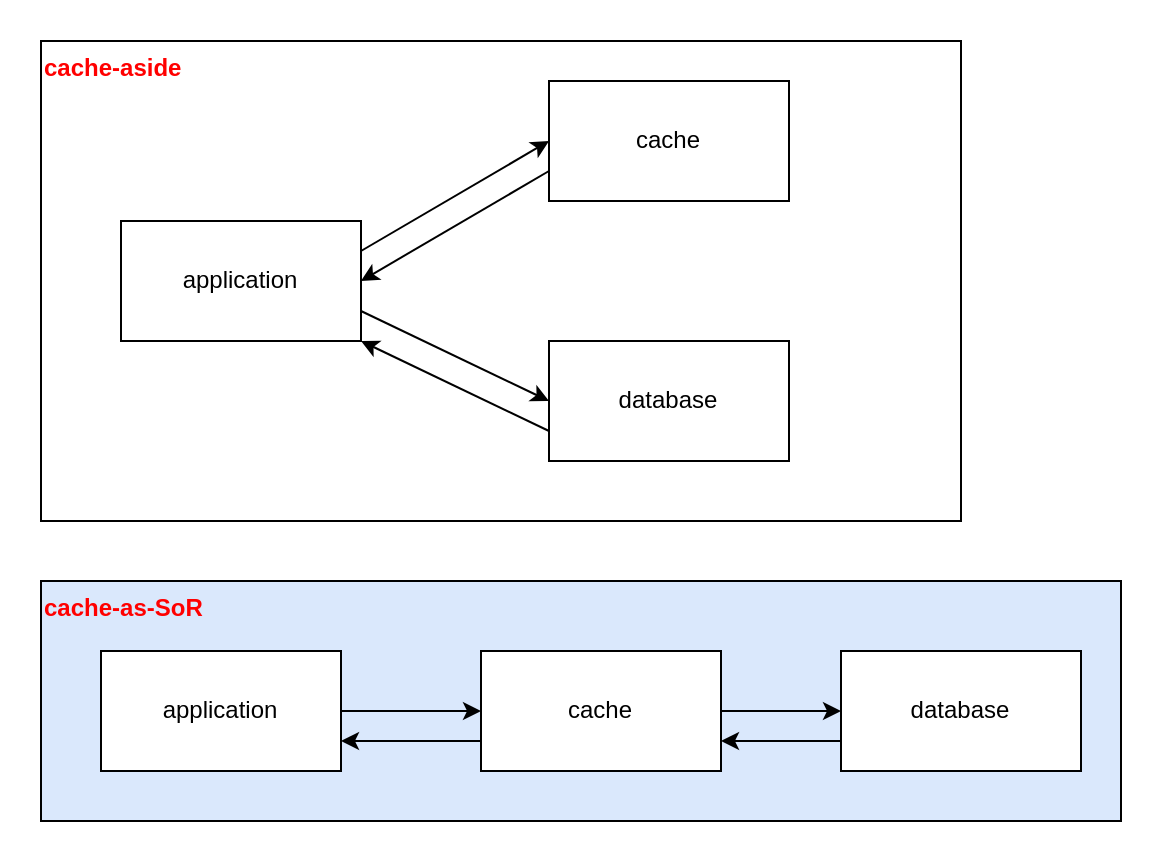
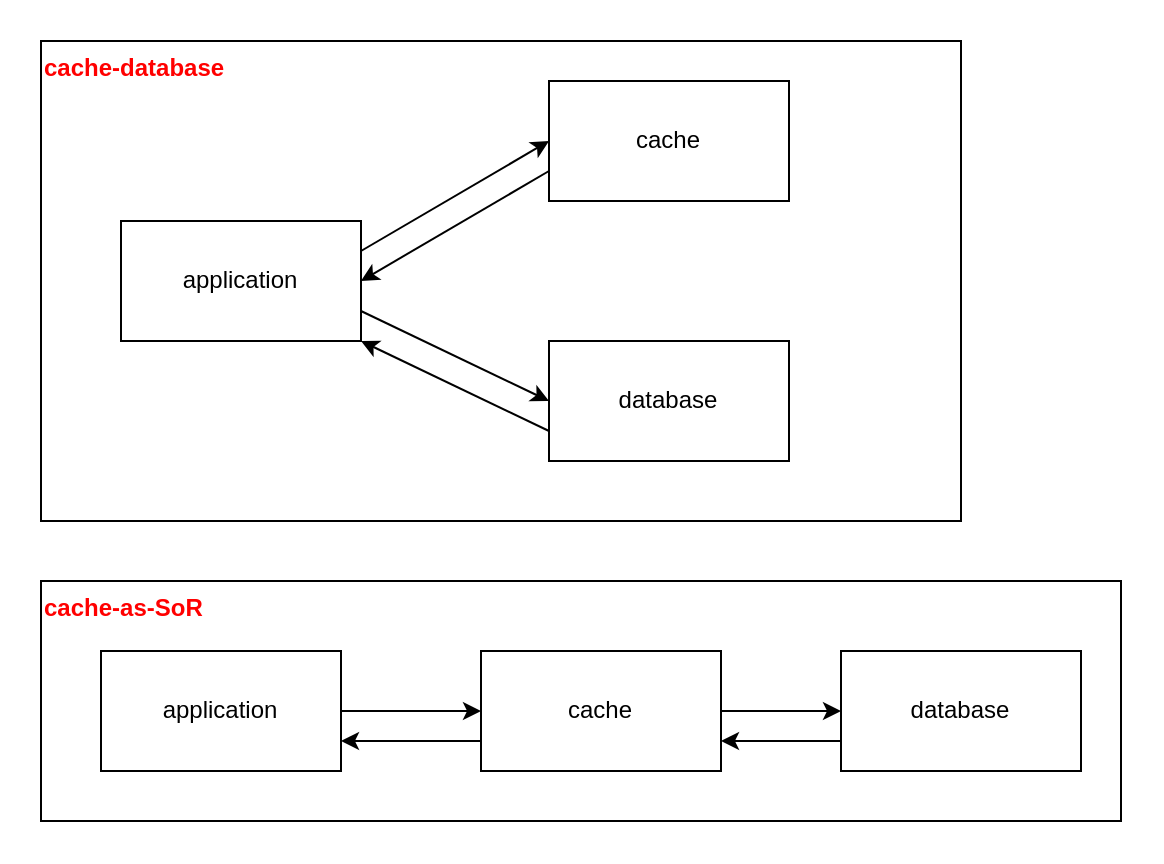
  <mxCell id="0" />
  <mxCell id="1" parent="0" />
- <mxCell id="2" value="&lt;b&gt;&lt;font color=&quot;#ff0000&quot;&gt;cache-aside&lt;/font&gt;&lt;/b&gt;" style="rounded=0;whiteSpace=wrap;html=1;align=left;verticalAlign=top;" parent="1" vertex="1"><mxGeometry x="20" y="20" width="460" height="240" as="geometry" /></mxCell>
+ <mxCell id="2" value="&lt;b&gt;&lt;font color=&quot;#ff0000&quot;&gt;cache-database&lt;/font&gt;&lt;/b&gt;" style="rounded=0;whiteSpace=wrap;html=1;align=left;verticalAlign=top;" parent="1" vertex="1"><mxGeometry x="20" y="20" width="460" height="240" as="geometry" /></mxCell>
  <mxCell id="3" style="rounded=0;orthogonalLoop=1;jettySize=auto;html=1;exitX=1;exitY=0.25;exitDx=0;exitDy=0;entryX=0;entryY=0.5;entryDx=0;entryDy=0;" parent="1" source="5" target="7" edge="1"><mxGeometry relative="1" as="geometry" /></mxCell>
  <mxCell id="4" style="edgeStyle=none;rounded=0;orthogonalLoop=1;jettySize=auto;html=1;exitX=1;exitY=0.75;exitDx=0;exitDy=0;entryX=0;entryY=0.5;entryDx=0;entryDy=0;" parent="1" source="5" target="9" edge="1"><mxGeometry relative="1" as="geometry" /></mxCell>
  <mxCell id="5" value="application" style="rounded=0;whiteSpace=wrap;html=1;" parent="1" vertex="1"><mxGeometry x="60" y="110" width="120" height="60" as="geometry" /></mxCell>
  <mxCell id="6" style="edgeStyle=none;rounded=0;orthogonalLoop=1;jettySize=auto;html=1;exitX=0;exitY=0.75;exitDx=0;exitDy=0;entryX=1;entryY=0.5;entryDx=0;entryDy=0;" parent="1" source="7" target="5" edge="1"><mxGeometry relative="1" as="geometry" /></mxCell>
  <mxCell id="7" value="cache" style="rounded=0;whiteSpace=wrap;html=1;" parent="1" vertex="1"><mxGeometry x="274" y="40" width="120" height="60" as="geometry" /></mxCell>
  <mxCell id="8" style="edgeStyle=none;rounded=0;orthogonalLoop=1;jettySize=auto;html=1;exitX=0;exitY=0.75;exitDx=0;exitDy=0;entryX=1;entryY=1;entryDx=0;entryDy=0;" parent="1" source="9" target="5" edge="1"><mxGeometry relative="1" as="geometry" /></mxCell>
  <mxCell id="9" value="database" style="rounded=0;whiteSpace=wrap;html=1;" parent="1" vertex="1"><mxGeometry x="274" y="170" width="120" height="60" as="geometry" /></mxCell>
- <mxCell id="10" value="&lt;b&gt;&lt;font color=&quot;#ff0000&quot;&gt;cache-as-SoR&lt;/font&gt;&lt;/b&gt;" style="rounded=0;whiteSpace=wrap;html=1;align=left;verticalAlign=top;fillColor=#dae8fc;" parent="1" vertex="1"><mxGeometry x="20" y="290" width="540" height="120" as="geometry" /></mxCell>
+ <mxCell id="10" value="&lt;b&gt;&lt;font color=&quot;#ff0000&quot;&gt;cache-as-SoR&lt;/font&gt;&lt;/b&gt;" style="rounded=0;whiteSpace=wrap;html=1;align=left;verticalAlign=top;" parent="1" vertex="1"><mxGeometry x="20" y="290" width="540" height="120" as="geometry" /></mxCell>
  <mxCell id="11" value="" style="edgeStyle=orthogonalEdgeStyle;rounded=0;orthogonalLoop=1;jettySize=auto;html=1;" parent="1" source="12" target="15" edge="1"><mxGeometry relative="1" as="geometry" /></mxCell>
  <mxCell id="12" value="application" style="rounded=0;whiteSpace=wrap;html=1;" parent="1" vertex="1"><mxGeometry x="50" y="325" width="120" height="60" as="geometry" /></mxCell>
  <mxCell id="13" value="" style="edgeStyle=orthogonalEdgeStyle;rounded=0;orthogonalLoop=1;jettySize=auto;html=1;" parent="1" source="15" target="17" edge="1"><mxGeometry relative="1" as="geometry" /></mxCell>
  <mxCell id="14" style="edgeStyle=none;rounded=0;orthogonalLoop=1;jettySize=auto;html=1;exitX=0;exitY=0.75;exitDx=0;exitDy=0;entryX=1;entryY=0.75;entryDx=0;entryDy=0;" parent="1" source="15" target="12" edge="1"><mxGeometry relative="1" as="geometry" /></mxCell>
  <mxCell id="15" value="cache" style="rounded=0;whiteSpace=wrap;html=1;" parent="1" vertex="1"><mxGeometry x="240" y="325" width="120" height="60" as="geometry" /></mxCell>
  <mxCell id="16" style="edgeStyle=none;rounded=0;orthogonalLoop=1;jettySize=auto;html=1;exitX=0;exitY=0.75;exitDx=0;exitDy=0;entryX=1;entryY=0.75;entryDx=0;entryDy=0;" parent="1" source="17" target="15" edge="1"><mxGeometry relative="1" as="geometry" /></mxCell>
  <mxCell id="17" value="database" style="rounded=0;whiteSpace=wrap;html=1;" parent="1" vertex="1"><mxGeometry x="420" y="325" width="120" height="60" as="geometry" /></mxCell>
